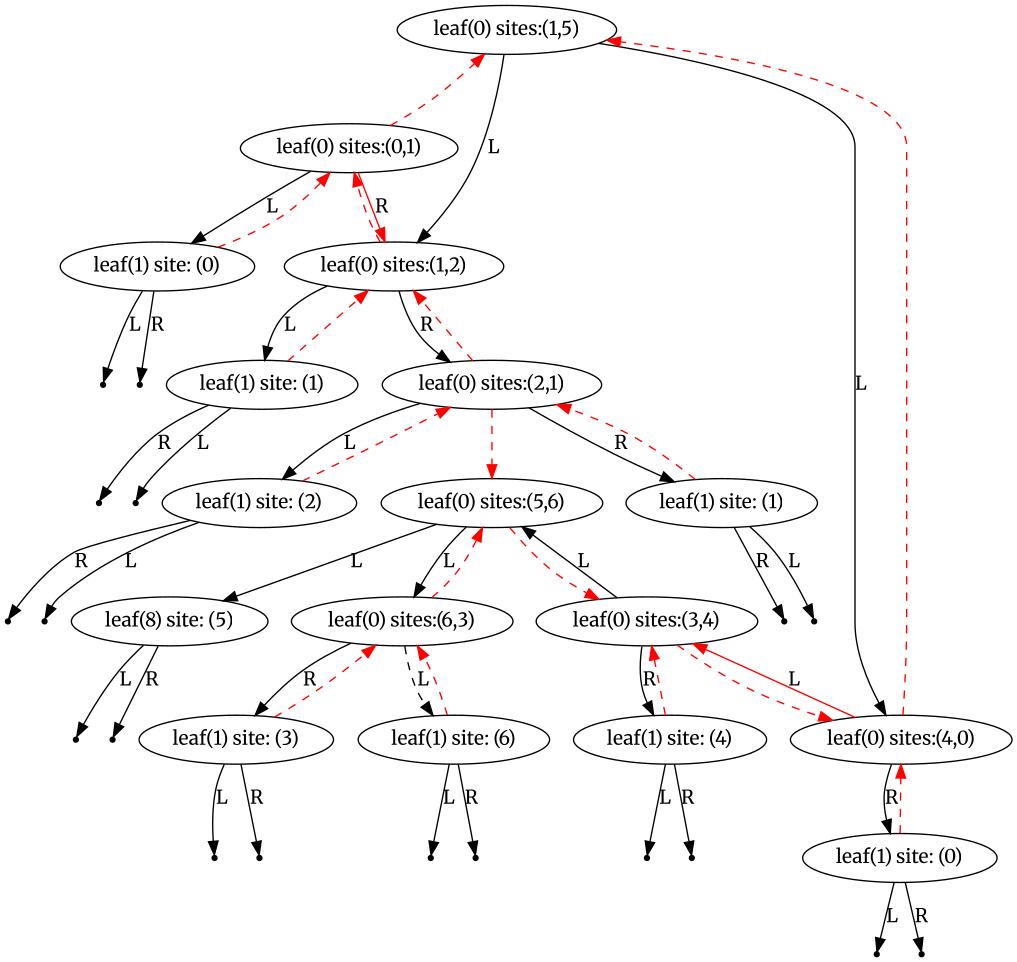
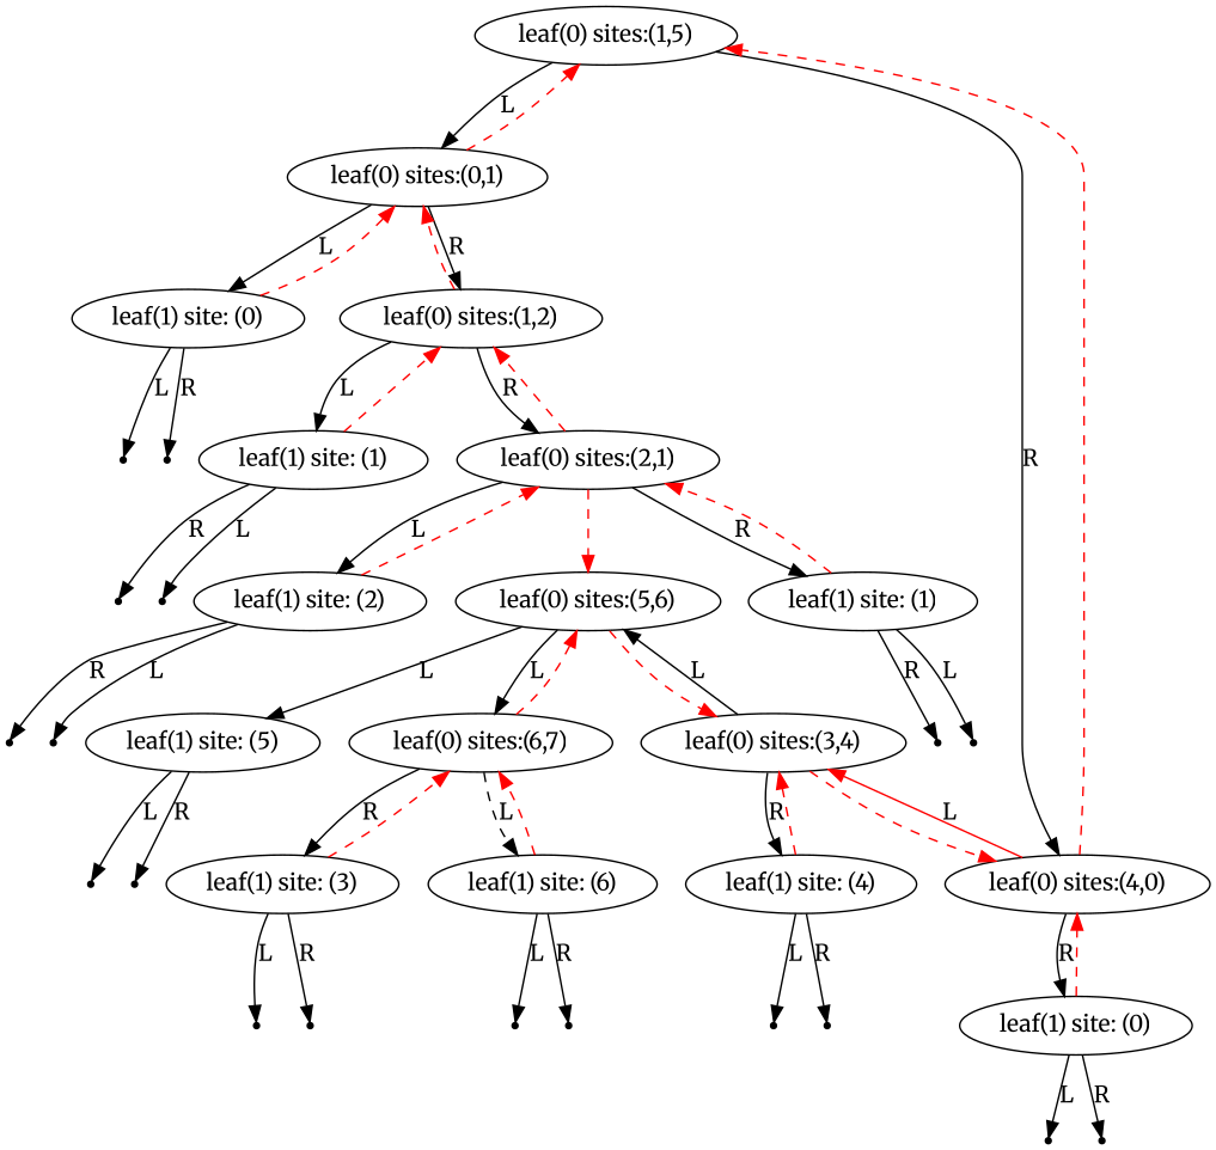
  digraph {
    fontname=Merriweather
    node [fontname=Merriweather shape=point]
    edge [fontname=Merriweather]
    n1 [label="leaf(0) sites:(1,5)" shape=""]
    n2 [label="leaf(0) sites:(0,1)" shape=""]
    n3 [label="leaf(0) sites:(4,0)" shape=""]
    n4 [label="leaf(1) site: (0)" shape=""]
    n5 [label="leaf(0) sites:(1,2)" shape=""]
    n6 [label="leaf(0) sites:(3,4)" shape=""]
    n7 [label="leaf(1) site: (0)" shape=""]
    nullptr_l_295808629
    nullptr_r_295808629
    n10 [label="leaf(1) site: (1)" shape=""]
    n11 [label="leaf(0) sites:(2,1)" shape=""]
    nullptr_l_1510627799
    nullptr_r_1510627799
    n14 [label="leaf(1) site: (2)" shape=""]
    n15 [label="leaf(1) site: (1)" shape=""]
    n16 [label="leaf(0) sites:(5,6)" shape=""]
    nullptr_l_469460817
    nullptr_r_469460817
    nullptr_l_1695238268
    nullptr_r_1695238268
    n21 [label="leaf(1) site: (4)" shape=""]
    nullptr_l_245246554
    nullptr_r_245246554
-   n24 [label="leaf(8) site: (5)" shape=""]
-   n25 [label="leaf(0) sites:(6,3)" shape=""]
+   n24 [label="leaf(1) site: (5)" shape=""]
+   n25 [label="leaf(0) sites:(6,7)" shape=""]
    nullptr_l_592327759
    nullptr_r_592327759
    nullptr_l_1078092743
    nullptr_r_1078092743
    n30 [label="leaf(1) site: (6)" shape=""]
    n31 [label="leaf(1) site: (3)" shape=""]
    nullptr_l_1210384918
    nullptr_r_1210384918
    nullptr_l_447201866
    nullptr_r_447201866
-   n1 -> n5 [label=L]
-   n1 -> n3 [label=L]
+   n1 -> n2 [label=L]
+   n1 -> n3 [label=R]
    n2 -> n1 [color=red style=dashed]
    n2 -> n4 [label=L]
-   n2 -> n5 [label=R color=red]
+   n2 -> n5 [label=R]
    n3 -> n1 [color=red style=dashed]
    n3 -> n6 [color=red label=L]
    n3 -> n7 [label=R]
    n4 -> n2 [color=red style=dashed]
    n4 -> nullptr_l_295808629 [label=L]
    n4 -> nullptr_r_295808629 [label=R]
    n5 -> n2 [color=red style=dashed]
    n5 -> n10 [label=L]
    n5 -> n11 [label=R]
    n6 -> n3 [color=red style=dashed]
    n6 -> n16 [label=L]
    n6 -> n21 [label=R]
    n7 -> n3 [color=red style=dashed]
    n7 -> nullptr_l_245246554 [label=L]
    n7 -> nullptr_r_245246554 [label=R]
    n10 -> n5 [color=red style=dashed]
    n10 -> nullptr_l_1510627799 [label=L]
    n10 -> nullptr_r_1510627799 [label=R]
    n11 -> n5 [color=red style=dashed]
    n11 -> n14 [label=L]
    n11 -> n15 [label=R]
    n11 -> n16 [color=red style=dashed]
    n14 -> n11 [color=red style=dashed]
    n14 -> nullptr_l_469460817 [label=L]
    n14 -> nullptr_r_469460817 [label=R]
    n15 -> n11 [color=red style=dashed]
    n15 -> nullptr_l_1695238268 [label=L]
    n15 -> nullptr_r_1695238268 [label=R]
    n16 -> n6 [color=red style=dashed]
    n16 -> n24 [label=L]
    n16 -> n25 [label=L]
    n21 -> n6 [color=red style=dashed]
    n21 -> nullptr_l_592327759 [label=L]
    n21 -> nullptr_r_592327759 [label=R]
    n24 -> nullptr_l_1078092743 [label=L]
    n24 -> nullptr_r_1078092743 [label=R]
    n25 -> n16 [color=red style=dashed]
    n25 -> n30 [label=L style=dashed]
    n25 -> n31 [label=R]
    n30 -> n25 [color=red style=dashed]
    n30 -> nullptr_l_1210384918 [label=L]
    n30 -> nullptr_r_1210384918 [label=R]
    n31 -> n25 [color=red style=dashed]
    n31 -> nullptr_l_447201866 [label=L]
    n31 -> nullptr_r_447201866 [label=R]
  }
